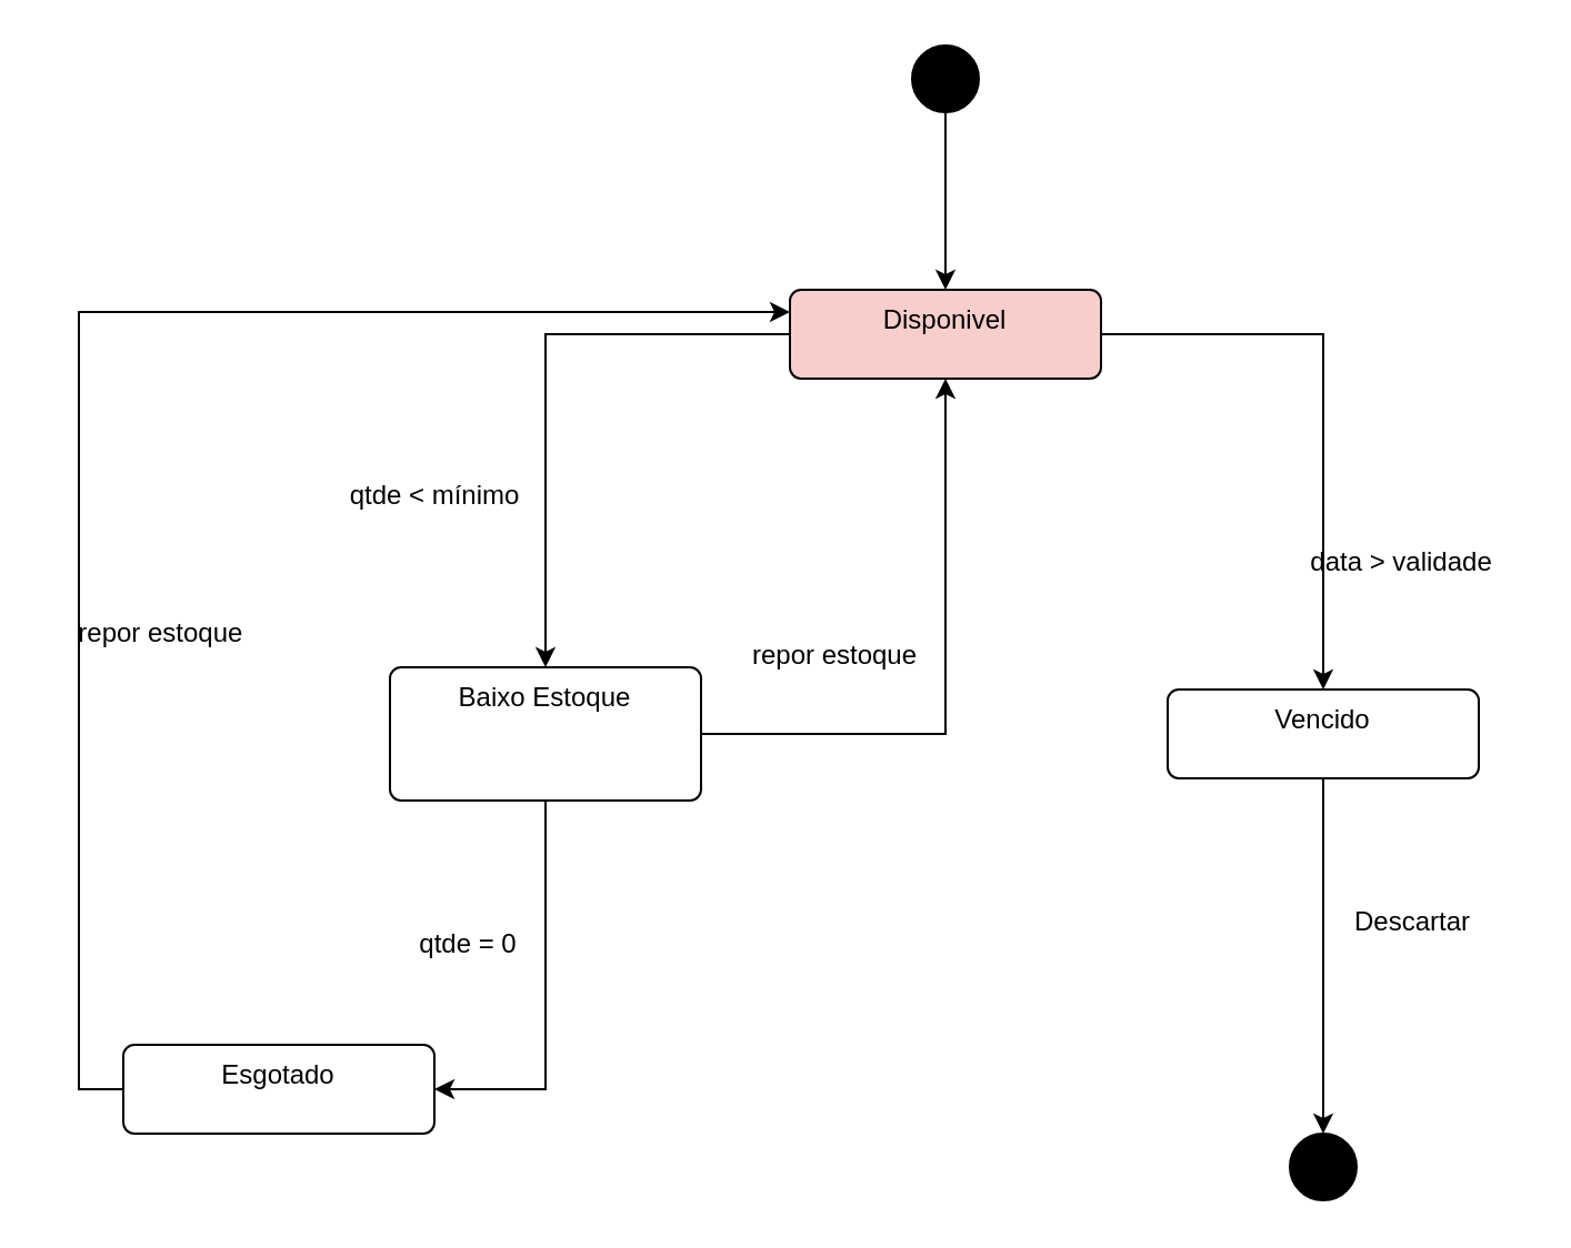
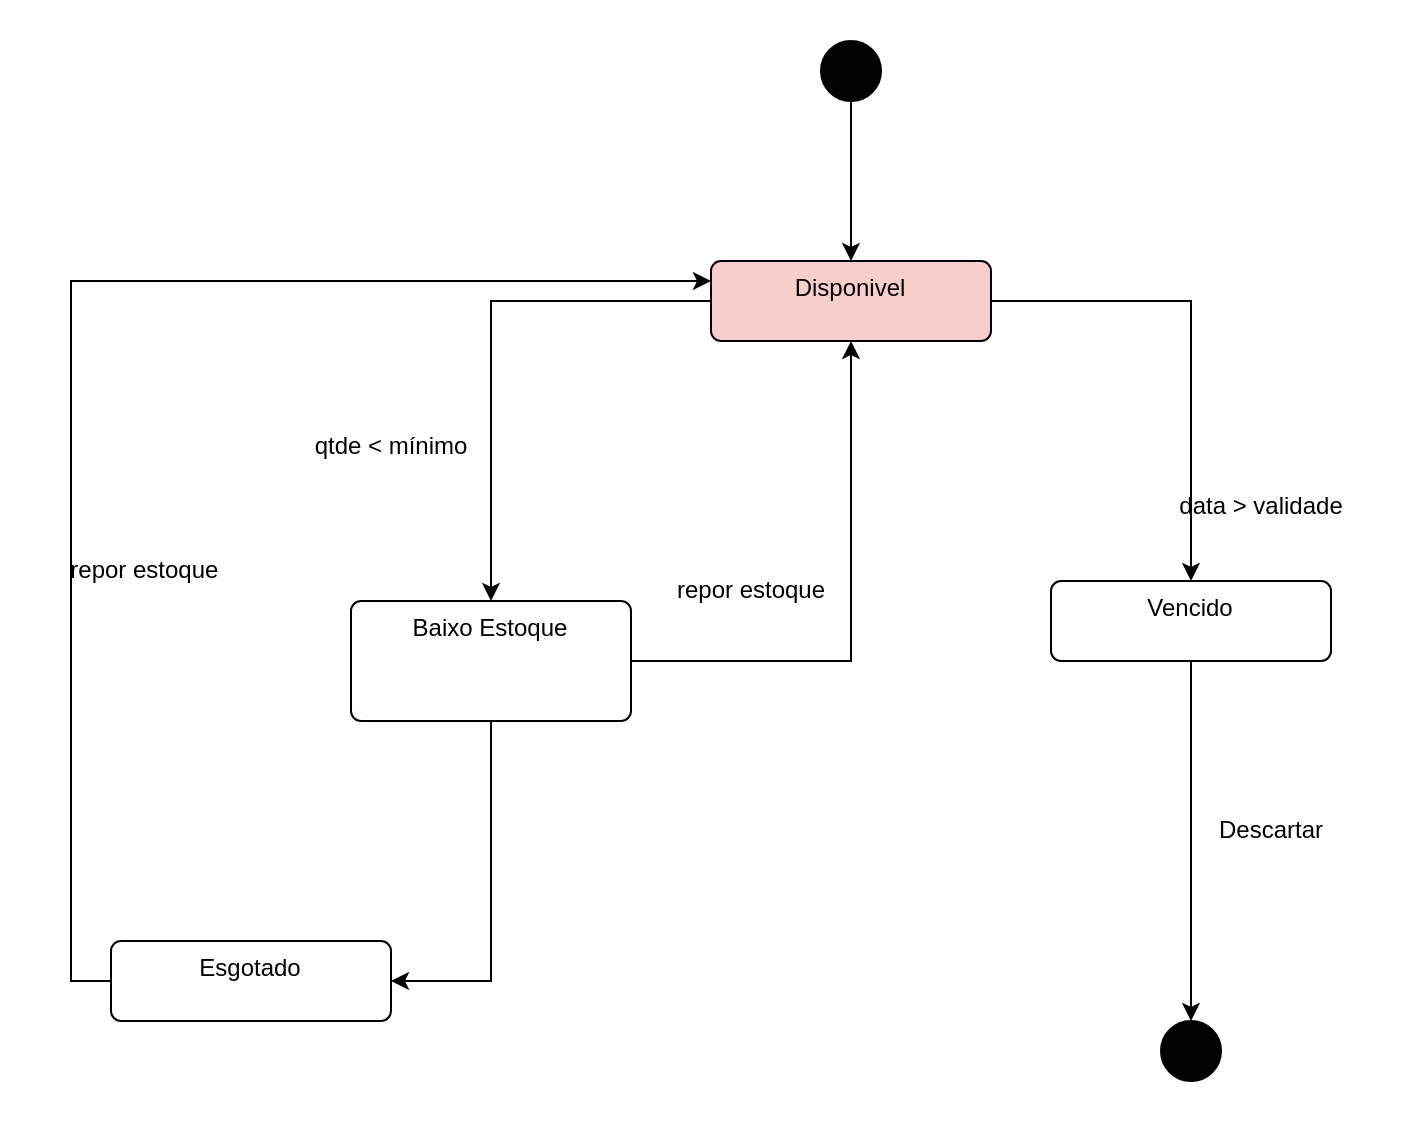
  <mxCell id="0" />
  <mxCell id="1" parent="0" />
  <mxCell id="2" style="edgeStyle=orthogonalEdgeStyle;rounded=0;orthogonalLoop=1;jettySize=auto;html=1;entryX=0.5;entryY=0;entryDx=0;entryDy=0;" parent="1" source="3" target="11" edge="1"><mxGeometry relative="1" as="geometry"><mxPoint x="425" y="130" as="targetPoint" /></mxGeometry></mxCell>
  <mxCell id="3" value="" style="ellipse;fillColor=strokeColor;html=1;" parent="1" vertex="1"><mxGeometry x="410" y="20" width="30" height="30" as="geometry" /></mxCell>
  <mxCell id="4" value="qtde &amp;lt; mínimo" style="text;html=1;align=center;verticalAlign=middle;resizable=0;points=[];autosize=1;strokeColor=none;fillColor=none;" parent="1" vertex="1"><mxGeometry x="145" y="208" width="100" height="30" as="geometry" /></mxCell>
  <mxCell id="5" style="edgeStyle=orthogonalEdgeStyle;rounded=0;orthogonalLoop=1;jettySize=auto;html=1;exitX=0;exitY=0.5;exitDx=0;exitDy=0;entryX=0;entryY=0.25;entryDx=0;entryDy=0;" parent="1" source="17" edge="1"><mxGeometry relative="1" as="geometry"><Array as="points"><mxPoint x="35" y="490" /><mxPoint x="35" y="140" /></Array><mxPoint x="35" y="510" as="sourcePoint" /><mxPoint x="355" y="140" as="targetPoint" /></mxGeometry></mxCell>
- <mxCell id="6" value="qtde = 0" style="text;html=1;align=center;verticalAlign=middle;resizable=0;points=[];autosize=1;strokeColor=none;fillColor=none;" parent="1" vertex="1"><mxGeometry x="175" y="410" width="70" height="30" as="geometry" /></mxCell>
  <mxCell id="7" value="&amp;nbsp;repor estoque" style="text;html=1;align=center;verticalAlign=middle;resizable=0;points=[];autosize=1;strokeColor=none;fillColor=none;" parent="1" vertex="1"><mxGeometry x="20" y="270" width="100" height="30" as="geometry" /></mxCell>
  <mxCell id="8" value="repor estoque" style="text;html=1;align=center;verticalAlign=middle;resizable=0;points=[];autosize=1;strokeColor=none;fillColor=none;" parent="1" vertex="1"><mxGeometry x="325" y="280" width="100" height="30" as="geometry" /></mxCell>
  <mxCell id="9" style="edgeStyle=orthogonalEdgeStyle;rounded=0;orthogonalLoop=1;jettySize=auto;html=1;exitX=1;exitY=0.5;exitDx=0;exitDy=0;entryX=0.5;entryY=0;entryDx=0;entryDy=0;" edge="1" parent="1" source="11" target="13"><mxGeometry relative="1" as="geometry" /></mxCell>
  <mxCell id="10" style="edgeStyle=orthogonalEdgeStyle;rounded=0;orthogonalLoop=1;jettySize=auto;html=1;exitX=0;exitY=0.5;exitDx=0;exitDy=0;entryX=0.5;entryY=0;entryDx=0;entryDy=0;" edge="1" parent="1" source="11" target="16"><mxGeometry relative="1" as="geometry" /></mxCell>
  <mxCell id="11" value="Disponivel" style="html=1;align=center;verticalAlign=top;rounded=1;absoluteArcSize=1;arcSize=10;dashed=0;whiteSpace=wrap;fillColor=#f8cecc;" vertex="1" parent="1"><mxGeometry x="355" y="130" width="140" height="40" as="geometry" /></mxCell>
  <mxCell id="12" style="edgeStyle=orthogonalEdgeStyle;rounded=0;orthogonalLoop=1;jettySize=auto;html=1;exitX=0.5;exitY=1;exitDx=0;exitDy=0;entryX=0.5;entryY=0;entryDx=0;entryDy=0;" edge="1" parent="1" source="13" target="19"><mxGeometry relative="1" as="geometry" /></mxCell>
- <mxCell id="13" value="Vencido" style="html=1;align=center;verticalAlign=top;rounded=1;absoluteArcSize=1;arcSize=10;dashed=0;whiteSpace=wrap;" vertex="1" parent="1"><mxGeometry x="525" y="310" width="140" height="40" as="geometry" /></mxCell>
+ <mxCell id="13" value="Vencido" style="html=1;align=center;verticalAlign=top;rounded=1;absoluteArcSize=1;arcSize=10;dashed=0;whiteSpace=wrap;" vertex="1" parent="1"><mxGeometry x="525" y="290" width="140" height="40" as="geometry" /></mxCell>
  <mxCell id="14" style="edgeStyle=orthogonalEdgeStyle;rounded=0;orthogonalLoop=1;jettySize=auto;html=1;exitX=1;exitY=0.5;exitDx=0;exitDy=0;entryX=0.5;entryY=1;entryDx=0;entryDy=0;" edge="1" parent="1" source="16" target="11"><mxGeometry relative="1" as="geometry" /></mxCell>
  <mxCell id="15" style="edgeStyle=orthogonalEdgeStyle;rounded=0;orthogonalLoop=1;jettySize=auto;html=1;exitX=0.5;exitY=1;exitDx=0;exitDy=0;entryX=1;entryY=0.5;entryDx=0;entryDy=0;" edge="1" parent="1" source="16" target="17"><mxGeometry relative="1" as="geometry"><mxPoint x="175" y="510" as="targetPoint" /></mxGeometry></mxCell>
  <mxCell id="16" value="Baixo Estoque" style="html=1;align=center;verticalAlign=top;rounded=1;absoluteArcSize=1;arcSize=10;dashed=0;whiteSpace=wrap;" vertex="1" parent="1"><mxGeometry x="175" y="300" width="140" height="60" as="geometry" /></mxCell>
  <mxCell id="17" value="Esgotado" style="html=1;align=center;verticalAlign=top;rounded=1;absoluteArcSize=1;arcSize=10;dashed=0;whiteSpace=wrap;" vertex="1" parent="1"><mxGeometry x="55" y="470" width="140" height="40" as="geometry" /></mxCell>
  <mxCell id="18" value="data &amp;gt; validade" style="text;html=1;align=center;verticalAlign=middle;resizable=0;points=[];autosize=1;strokeColor=none;fillColor=none;" vertex="1" parent="1"><mxGeometry x="575" y="238" width="110" height="30" as="geometry" /></mxCell>
  <mxCell id="19" value="" style="ellipse;fillColor=strokeColor;html=1;" vertex="1" parent="1"><mxGeometry x="580" y="510" width="30" height="30" as="geometry" /></mxCell>
  <mxCell id="20" value="Descartar" style="text;html=1;align=center;verticalAlign=middle;resizable=0;points=[];autosize=1;strokeColor=none;fillColor=none;" vertex="1" parent="1"><mxGeometry x="595" y="400" width="80" height="30" as="geometry" /></mxCell>
